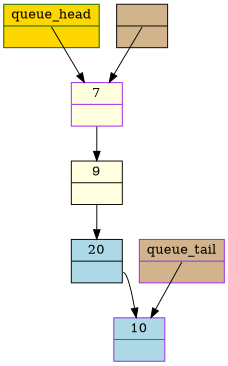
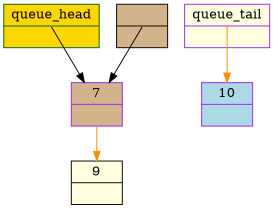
  digraph {
    rankdir=TB
    node [color=purple fillcolor=lightyellow shape=record style=filled]
    edge [arrowtail=vee color=black tailclip=false]
    n1 [color=darkgreen fillcolor=gold label="{ queue_head | <next>  }"]
-   n2 [label="{ 7 | <next>  }"]
+   n2 [fillcolor=tan label="{ 7 | <next>  }"]
    n3 [color=black label="{ 9 | <next>  }"]
-   n4 [fillcolor=tan label="{ queue_tail | <next>  }"]
+   n4 [label="{ queue_tail | <next>  }"]
    n5 [fillcolor=lightblue label="{ 10 | <next>  }"]
    n6 [color=black fillcolor=tan label="{ | <next>  }"]
-   n7 [color=black fillcolor=lightblue label="{ 20 | <next>  }"]
    n1 -> n2
-   n2 -> n3 [tailport=next]
-   n3 -> n7 [tailport=next]
-   n4 -> n5
+   n2 -> n3 [color=darkorange tailport=next]
+   n4 -> n5 [color=darkorange]
    n6 -> n2
-   n7 -> n5 [tailport=next]
  }
